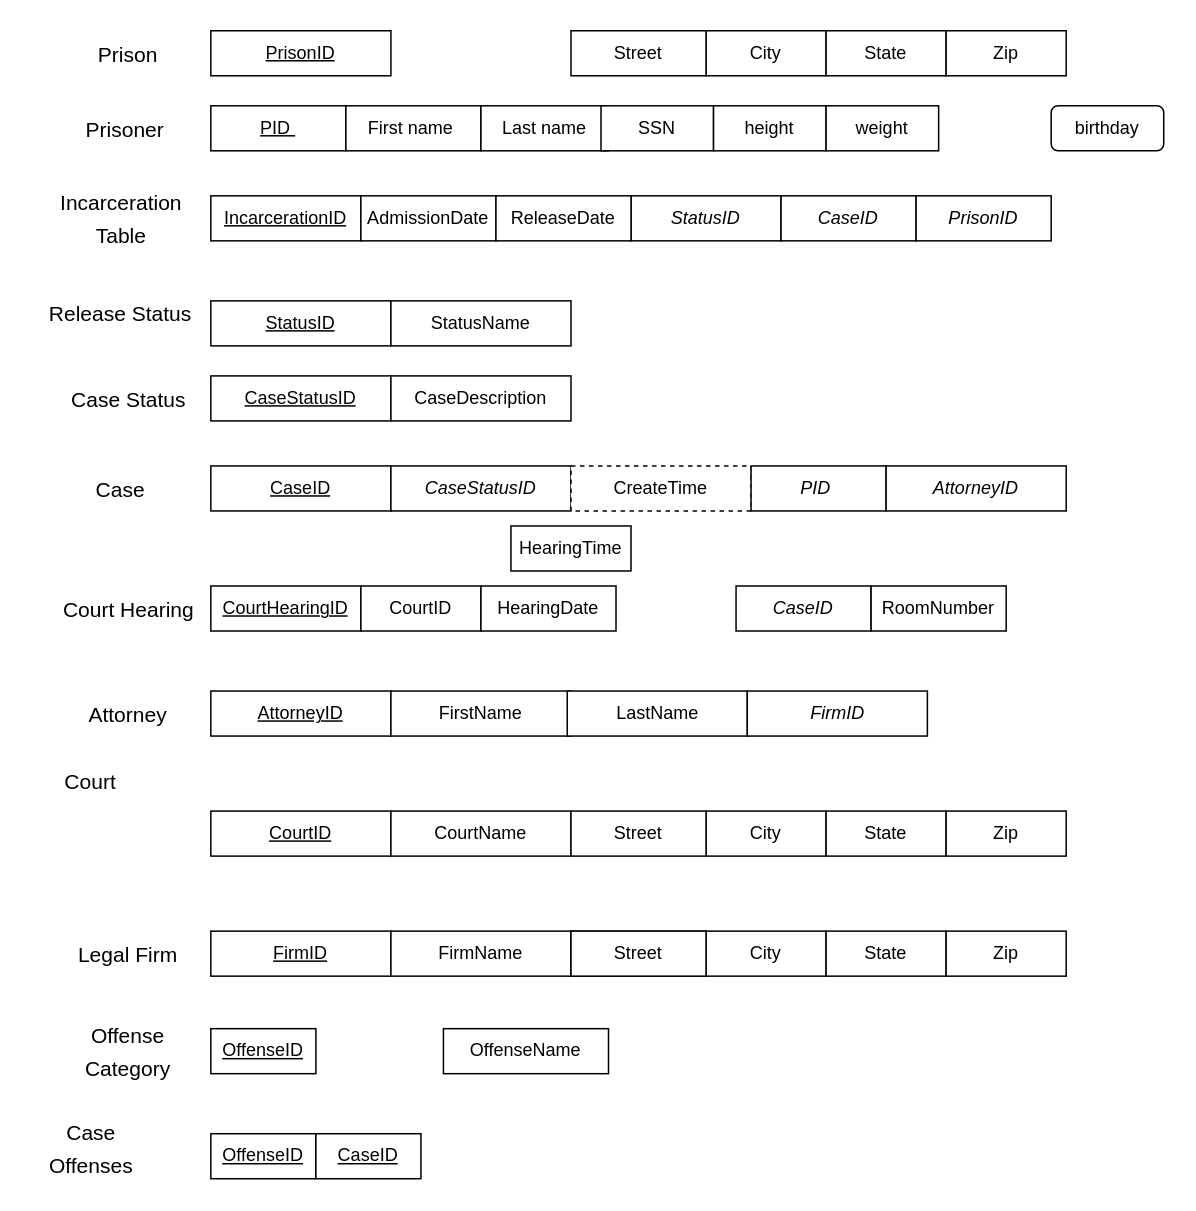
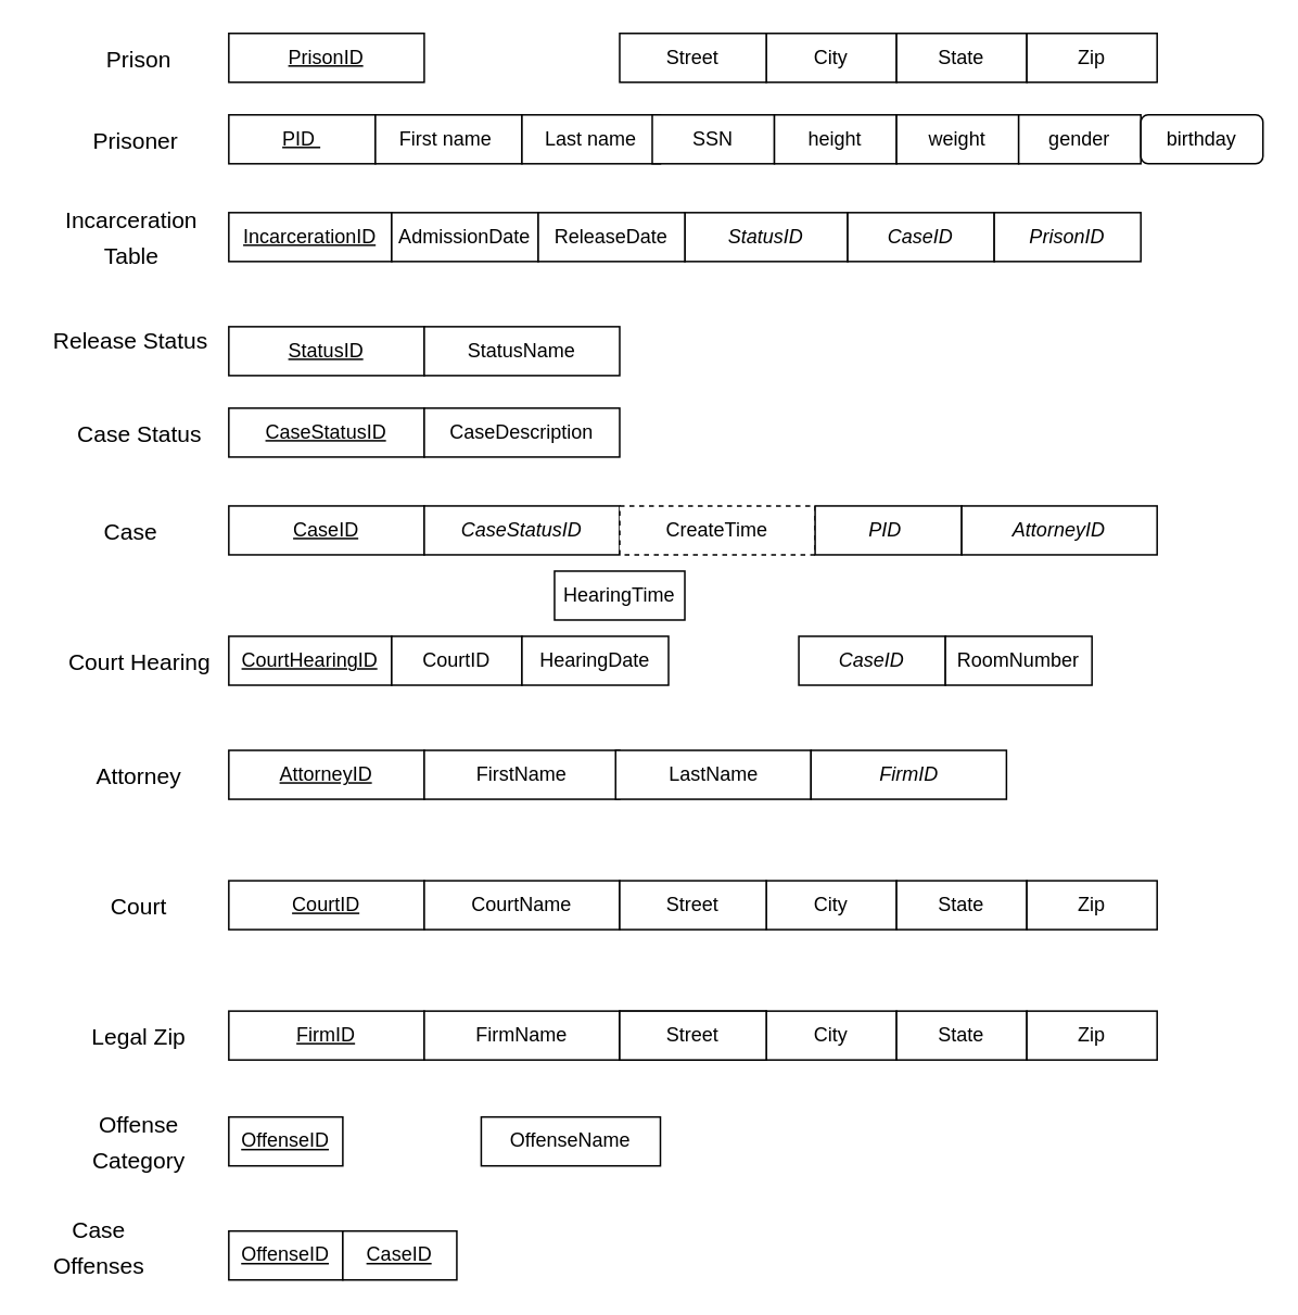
  <mxCell id="0" />
  <mxCell id="1" parent="0" />
  <mxCell id="2" value="&lt;p class=&quot;MsoNoSpacing&quot;&gt;&lt;u&gt;PID&amp;nbsp;&lt;/u&gt;&lt;/p&gt;" style="rounded=0;whiteSpace=wrap;html=1;" parent="1" vertex="1"><mxGeometry x="140" y="70" width="90" height="30" as="geometry" /></mxCell>
  <mxCell id="3" value="&lt;p class=&quot;MsoNoSpacing&quot;&gt;First name&amp;nbsp;&lt;/p&gt;" style="rounded=0;whiteSpace=wrap;html=1;" parent="1" vertex="1"><mxGeometry x="230" y="70" width="90" height="30" as="geometry" /></mxCell>
  <mxCell id="4" value="&lt;p class=&quot;MsoNoSpacing&quot;&gt;Last name&lt;/p&gt;" style="rounded=0;whiteSpace=wrap;html=1;" parent="1" vertex="1"><mxGeometry x="320" y="70" width="85" height="30" as="geometry" /></mxCell>
  <mxCell id="5" value="&lt;p class=&quot;MsoNoSpacing&quot;&gt;SSN&lt;/p&gt;" style="rounded=0;whiteSpace=wrap;html=1;" parent="1" vertex="1"><mxGeometry x="400" y="70" width="75" height="30" as="geometry" /></mxCell>
  <mxCell id="6" value="&lt;p class=&quot;MsoNoSpacing&quot;&gt;&lt;u&gt;IncarcerationID&lt;/u&gt;&lt;/p&gt;" style="rounded=0;whiteSpace=wrap;html=1;" parent="1" vertex="1"><mxGeometry x="140" y="130" width="100" height="30" as="geometry" /></mxCell>
  <mxCell id="7" value="&lt;p class=&quot;MsoNoSpacing&quot;&gt;AdmissionDate&lt;/p&gt;" style="rounded=0;whiteSpace=wrap;html=1;" parent="1" vertex="1"><mxGeometry x="240" y="130" width="90" height="30" as="geometry" /></mxCell>
  <mxCell id="8" value="&lt;p class=&quot;MsoNoSpacing&quot;&gt;&lt;i&gt;StatusID&lt;/i&gt;&lt;/p&gt;" style="rounded=0;whiteSpace=wrap;html=1;" parent="1" vertex="1"><mxGeometry x="420" y="130" width="100" height="30" as="geometry" /></mxCell>
  <mxCell id="9" value="&lt;p class=&quot;MsoNoSpacing&quot;&gt;&lt;u&gt;CaseID&lt;/u&gt;&lt;/p&gt;" style="rounded=0;whiteSpace=wrap;html=1;" parent="1" vertex="1"><mxGeometry x="140" y="310" width="120" height="30" as="geometry" /></mxCell>
  <mxCell id="10" value="&lt;p class=&quot;MsoNoSpacing&quot;&gt;&lt;i&gt;CaseStatusID&lt;/i&gt;&lt;/p&gt;" style="rounded=0;whiteSpace=wrap;html=1;" parent="1" vertex="1"><mxGeometry x="260" y="310" width="120" height="30" as="geometry" /></mxCell>
  <mxCell id="11" value="&lt;p class=&quot;MsoNoSpacing&quot;&gt;&lt;u&gt;CourtHearingID&lt;/u&gt;&lt;/p&gt;" style="rounded=0;whiteSpace=wrap;html=1;" parent="1" vertex="1"><mxGeometry x="140" y="390" width="100" height="30" as="geometry" /></mxCell>
  <mxCell id="12" value="&lt;p class=&quot;MsoNoSpacing&quot;&gt;&lt;u&gt;AttorneyID&lt;/u&gt;&lt;br&gt;&lt;/p&gt;" style="rounded=0;whiteSpace=wrap;html=1;" parent="1" vertex="1"><mxGeometry x="140" y="460" width="120" height="30" as="geometry" /></mxCell>
  <mxCell id="13" value="&lt;p class=&quot;MsoNoSpacing&quot;&gt;FirstName&lt;/p&gt;" style="rounded=0;whiteSpace=wrap;html=1;" parent="1" vertex="1"><mxGeometry x="260" y="460" width="120" height="30" as="geometry" /></mxCell>
  <mxCell id="14" value="&lt;p class=&quot;MsoNoSpacing&quot;&gt;&lt;u&gt;FirmID&lt;/u&gt;&lt;/p&gt;" style="rounded=0;whiteSpace=wrap;html=1;" parent="1" vertex="1"><mxGeometry x="140" y="620" width="120" height="30" as="geometry" /></mxCell>
  <mxCell id="15" value="&lt;p class=&quot;MsoNoSpacing&quot;&gt;FirmName&lt;/p&gt;" style="rounded=0;whiteSpace=wrap;html=1;" parent="1" vertex="1"><mxGeometry x="260" y="620" width="120" height="30" as="geometry" /></mxCell>
  <mxCell id="16" value="&lt;p class=&quot;MsoNoSpacing&quot;&gt;&lt;u&gt;OffenseID&lt;/u&gt;&lt;br&gt;&lt;/p&gt;" style="rounded=0;whiteSpace=wrap;html=1;" parent="1" vertex="1"><mxGeometry x="140" y="685" width="70" height="30" as="geometry" /></mxCell>
  <mxCell id="17" value="&lt;p class=&quot;MsoNoSpacing&quot;&gt;OffenseName&lt;/p&gt;" style="rounded=0;whiteSpace=wrap;html=1;" parent="1" vertex="1"><mxGeometry x="295" y="685" width="110" height="30" as="geometry" /></mxCell>
  <mxCell id="18" value="&lt;p class=&quot;MsoNoSpacing&quot;&gt;&lt;u&gt;CourtID&lt;/u&gt;&lt;/p&gt;" style="rounded=0;whiteSpace=wrap;html=1;" parent="1" vertex="1"><mxGeometry x="140" y="540" width="120" height="30" as="geometry" /></mxCell>
  <mxCell id="19" value="&lt;h2&gt;&lt;span style=&quot;font-weight: normal&quot;&gt;&lt;font style=&quot;font-size: 14px&quot;&gt;Offense Category&lt;/font&gt;&lt;/span&gt;&lt;/h2&gt;" style="text;html=1;strokeColor=none;fillColor=none;align=center;verticalAlign=middle;whiteSpace=wrap;rounded=0;" parent="1" vertex="1"><mxGeometry x="50" y="680" width="70" height="40" as="geometry" /></mxCell>
- <mxCell id="20" value="&lt;h2 style=&quot;text-align: left&quot;&gt;&lt;font style=&quot;font-size: 14px ; font-weight: normal&quot;&gt;Legal Firm&lt;/font&gt;&lt;/h2&gt;" style="text;html=1;strokeColor=none;fillColor=none;align=center;verticalAlign=middle;whiteSpace=wrap;rounded=0;" parent="1" vertex="1"><mxGeometry x="50" y="625" width="70" height="20" as="geometry" /></mxCell>
- <mxCell id="21" value="&lt;h2 style=&quot;text-align: left&quot;&gt;&lt;span style=&quot;font-weight: normal&quot;&gt;&lt;font style=&quot;font-size: 14px&quot;&gt;Court&lt;/font&gt;&lt;/span&gt;&lt;/h2&gt;" style="text;html=1;strokeColor=none;fillColor=none;align=center;verticalAlign=middle;whiteSpace=wrap;rounded=0;" parent="1" vertex="1"><mxGeometry x="20" y="510" width="80" height="20" as="geometry" /></mxCell>
+ <mxCell id="20" value="&lt;h2 style=&quot;text-align: left&quot;&gt;&lt;font style=&quot;font-size: 14px ; font-weight: normal&quot;&gt;Legal Zip&lt;/font&gt;&lt;/h2&gt;" style="text;html=1;strokeColor=none;fillColor=none;align=center;verticalAlign=middle;whiteSpace=wrap;rounded=0;" parent="1" vertex="1"><mxGeometry x="50" y="625" width="70" height="20" as="geometry" /></mxCell>
+ <mxCell id="21" value="&lt;h2 style=&quot;text-align: left&quot;&gt;&lt;span style=&quot;font-weight: normal&quot;&gt;&lt;font style=&quot;font-size: 14px&quot;&gt;Court&lt;/font&gt;&lt;/span&gt;&lt;/h2&gt;" style="text;html=1;strokeColor=none;fillColor=none;align=center;verticalAlign=middle;whiteSpace=wrap;rounded=0;" parent="1" vertex="1"><mxGeometry x="45" y="545" width="80" height="20" as="geometry" /></mxCell>
  <mxCell id="22" value="&lt;h2 style=&quot;text-align: left&quot;&gt;&lt;span style=&quot;font-weight: normal&quot;&gt;&lt;font style=&quot;font-size: 14px&quot;&gt;Attorney&lt;/font&gt;&lt;/span&gt;&lt;/h2&gt;" style="text;html=1;strokeColor=none;fillColor=none;align=center;verticalAlign=middle;whiteSpace=wrap;rounded=0;" parent="1" vertex="1"><mxGeometry x="45" y="465" width="80" height="20" as="geometry" /></mxCell>
  <mxCell id="23" value="&lt;h2 style=&quot;text-align: left&quot;&gt;&lt;span style=&quot;font-weight: normal&quot;&gt;&lt;font style=&quot;font-size: 14px&quot;&gt;Court Hearing&lt;/font&gt;&lt;/span&gt;&lt;/h2&gt;" style="text;html=1;strokeColor=none;fillColor=none;align=center;verticalAlign=middle;whiteSpace=wrap;rounded=0;" parent="1" vertex="1"><mxGeometry x="37.5" y="395" width="95" height="20" as="geometry" /></mxCell>
  <mxCell id="24" value="&lt;h2&gt;&lt;span style=&quot;font-size: 14px ; font-weight: 400&quot;&gt;Incarceration Table&lt;/span&gt;&lt;br&gt;&lt;/h2&gt;" style="text;html=1;strokeColor=none;fillColor=none;align=center;verticalAlign=middle;whiteSpace=wrap;rounded=0;" parent="1" vertex="1"><mxGeometry x="37.5" y="125" width="85" height="40" as="geometry" /></mxCell>
  <mxCell id="25" value="&lt;h2 style=&quot;text-align: left&quot;&gt;&lt;span style=&quot;font-size: 14px ; font-weight: 400&quot;&gt;Prisoner&amp;nbsp;&lt;/span&gt;&lt;br&gt;&lt;/h2&gt;" style="text;html=1;strokeColor=none;fillColor=none;align=center;verticalAlign=middle;whiteSpace=wrap;rounded=0;" parent="1" vertex="1"><mxGeometry x="45" y="75" width="80" height="20" as="geometry" /></mxCell>
  <mxCell id="26" value="&lt;h2 style=&quot;text-align: left&quot;&gt;&lt;font style=&quot;font-size: 14px ; font-weight: normal&quot;&gt;Case&lt;/font&gt;&lt;/h2&gt;" style="text;html=1;strokeColor=none;fillColor=none;align=center;verticalAlign=middle;whiteSpace=wrap;rounded=0;" parent="1" vertex="1"><mxGeometry x="50" y="315" width="60" height="20" as="geometry" /></mxCell>
  <mxCell id="27" value="&lt;p class=&quot;MsoNoSpacing&quot;&gt;height&lt;/p&gt;" style="rounded=0;whiteSpace=wrap;html=1;" parent="1" vertex="1"><mxGeometry x="475" y="70" width="75" height="30" as="geometry" /></mxCell>
  <mxCell id="28" value="&lt;p class=&quot;MsoNoSpacing&quot;&gt;weight&lt;/p&gt;" style="rounded=0;whiteSpace=wrap;html=1;" parent="1" vertex="1"><mxGeometry x="550" y="70" width="75" height="30" as="geometry" /></mxCell>
+ <mxCell id="29" value="&lt;p class=&quot;MsoNoSpacing&quot;&gt;gender&lt;/p&gt;" style="rounded=0;whiteSpace=wrap;html=1;" parent="1" vertex="1"><mxGeometry x="625" y="70" width="75" height="30" as="geometry" /></mxCell>
  <mxCell id="30" value="&lt;p class=&quot;MsoNoSpacing&quot;&gt;birthday&lt;/p&gt;" style="whiteSpace=wrap;html=1;rounded=1;" parent="1" vertex="1"><mxGeometry x="700" y="70" width="75" height="30" as="geometry" /></mxCell>
  <mxCell id="31" value="&lt;p class=&quot;MsoNoSpacing&quot;&gt;CreateTime&lt;/p&gt;" style="rounded=0;whiteSpace=wrap;html=1;dashed=1;" parent="1" vertex="1"><mxGeometry x="380" y="310" width="120" height="30" as="geometry" /></mxCell>
  <mxCell id="32" value="&lt;p class=&quot;MsoNoSpacing&quot;&gt;&lt;i&gt;CaseID&lt;/i&gt;&lt;/p&gt;" style="rounded=0;whiteSpace=wrap;html=1;" parent="1" vertex="1"><mxGeometry x="520" y="130" width="90" height="30" as="geometry" /></mxCell>
  <mxCell id="33" value="&lt;p class=&quot;MsoNoSpacing&quot;&gt;&lt;u&gt;CaseStatusID&lt;/u&gt;&lt;/p&gt;" style="rounded=0;whiteSpace=wrap;html=1;" parent="1" vertex="1"><mxGeometry x="140" y="250" width="120" height="30" as="geometry" /></mxCell>
  <mxCell id="34" value="&lt;p class=&quot;MsoNoSpacing&quot;&gt;CaseDescription&lt;/p&gt;" style="rounded=0;whiteSpace=wrap;html=1;" parent="1" vertex="1"><mxGeometry x="260" y="250" width="120" height="30" as="geometry" /></mxCell>
  <mxCell id="35" value="&lt;h2&gt;&lt;font style=&quot;font-size: 14px ; font-weight: normal&quot;&gt;Case Status&lt;/font&gt;&lt;/h2&gt;" style="text;html=1;strokeColor=none;fillColor=none;align=center;verticalAlign=middle;whiteSpace=wrap;rounded=0;" parent="1" vertex="1"><mxGeometry x="42.5" y="242.5" width="85" height="45" as="geometry" /></mxCell>
  <mxCell id="36" value="&lt;p class=&quot;MsoNoSpacing&quot;&gt;CourtID&lt;/p&gt;" style="rounded=0;whiteSpace=wrap;html=1;" parent="1" vertex="1"><mxGeometry x="240" y="390" width="80" height="30" as="geometry" /></mxCell>
  <mxCell id="37" value="&lt;p class=&quot;MsoNoSpacing&quot;&gt;HearingDate&lt;/p&gt;" style="rounded=0;whiteSpace=wrap;html=1;" parent="1" vertex="1"><mxGeometry x="320" y="390" width="90" height="30" as="geometry" /></mxCell>
  <mxCell id="38" value="&lt;p class=&quot;MsoNoSpacing&quot;&gt;LastName&lt;/p&gt;" style="rounded=0;whiteSpace=wrap;html=1;" parent="1" vertex="1"><mxGeometry x="377.5" y="460" width="120" height="30" as="geometry" /></mxCell>
  <mxCell id="39" value="&lt;p class=&quot;MsoNoSpacing&quot;&gt;&lt;i&gt;FirmID&lt;/i&gt;&lt;/p&gt;" style="rounded=0;whiteSpace=wrap;html=1;" parent="1" vertex="1"><mxGeometry x="497.5" y="460" width="120" height="30" as="geometry" /></mxCell>
  <mxCell id="40" value="&lt;p class=&quot;MsoNoSpacing&quot;&gt;&lt;i&gt;CaseID&lt;/i&gt;&lt;/p&gt;" style="rounded=0;whiteSpace=wrap;html=1;" parent="1" vertex="1"><mxGeometry x="490" y="390" width="90" height="30" as="geometry" /></mxCell>
  <mxCell id="41" value="&lt;p class=&quot;MsoNoSpacing&quot;&gt;&lt;i&gt;PID&amp;nbsp;&lt;/i&gt;&lt;/p&gt;" style="rounded=0;whiteSpace=wrap;html=1;" parent="1" vertex="1"><mxGeometry x="500" y="310" width="90" height="30" as="geometry" /></mxCell>
  <mxCell id="42" value="&lt;p class=&quot;MsoNoSpacing&quot;&gt;&lt;i&gt;AttorneyID&lt;/i&gt;&lt;br&gt;&lt;/p&gt;" style="rounded=0;whiteSpace=wrap;html=1;" parent="1" vertex="1"><mxGeometry x="590" y="310" width="120" height="30" as="geometry" /></mxCell>
  <mxCell id="43" value="&lt;p class=&quot;MsoNoSpacing&quot;&gt;&lt;u&gt;OffenseID&lt;/u&gt;&lt;/p&gt;" style="rounded=0;whiteSpace=wrap;html=1;" parent="1" vertex="1"><mxGeometry x="140" y="755" width="70" height="30" as="geometry" /></mxCell>
  <mxCell id="44" value="&lt;h2&gt;&lt;font style=&quot;font-size: 14px ; font-weight: normal&quot;&gt;Case Offenses&lt;/font&gt;&lt;/h2&gt;" style="text;html=1;strokeColor=none;fillColor=none;align=center;verticalAlign=middle;whiteSpace=wrap;rounded=0;" parent="1" vertex="1"><mxGeometry x="27.5" y="745" width="65" height="40" as="geometry" /></mxCell>
  <mxCell id="45" value="&lt;p class=&quot;MsoNoSpacing&quot;&gt;&lt;u&gt;CaseID&lt;/u&gt;&lt;/p&gt;" style="rounded=0;whiteSpace=wrap;html=1;" parent="1" vertex="1"><mxGeometry x="210" y="755" width="70" height="30" as="geometry" /></mxCell>
  <mxCell id="46" value="&lt;p class=&quot;MsoNoSpacing&quot;&gt;&lt;u&gt;StatusID&lt;/u&gt;&lt;/p&gt;" style="rounded=0;whiteSpace=wrap;html=1;" parent="1" vertex="1"><mxGeometry x="140" y="200" width="120" height="30" as="geometry" /></mxCell>
  <mxCell id="47" value="&lt;p class=&quot;MsoNoSpacing&quot;&gt;StatusName&lt;/p&gt;" style="rounded=0;whiteSpace=wrap;html=1;" parent="1" vertex="1"><mxGeometry x="260" y="200" width="120" height="30" as="geometry" /></mxCell>
  <mxCell id="48" value="&lt;h2 style=&quot;text-align: left&quot;&gt;&lt;span style=&quot;font-size: 14px ; font-weight: 400&quot;&gt;Release Status&lt;/span&gt;&lt;/h2&gt;" style="text;html=1;strokeColor=none;fillColor=none;align=center;verticalAlign=middle;whiteSpace=wrap;rounded=0;" parent="1" vertex="1"><mxGeometry y="200" width="120" height="15" as="geometry" x="20" /></mxCell>
  <mxCell id="49" value="&lt;p class=&quot;MsoNoSpacing&quot;&gt;ReleaseDate&lt;/p&gt;" style="rounded=0;whiteSpace=wrap;html=1;" parent="1" vertex="1"><mxGeometry x="330" y="130" width="90" height="30" as="geometry" /></mxCell>
  <mxCell id="50" value="&lt;p class=&quot;MsoNoSpacing&quot;&gt;HearingTime&lt;/p&gt;" style="rounded=0;whiteSpace=wrap;html=1;" parent="1" vertex="1"><mxGeometry x="340" y="350" width="80" height="30" as="geometry" /></mxCell>
  <mxCell id="51" value="&lt;p class=&quot;MsoNoSpacing&quot;&gt;&lt;u&gt;PrisonID&lt;/u&gt;&lt;/p&gt;" style="rounded=0;whiteSpace=wrap;html=1;" parent="1" vertex="1"><mxGeometry x="140" y="20" width="120" height="30" as="geometry" /></mxCell>
  <mxCell id="52" value="&lt;h2 style=&quot;text-align: left&quot;&gt;&lt;span style=&quot;font-weight: normal&quot;&gt;&lt;font style=&quot;font-size: 14px&quot;&gt;Prison&lt;/font&gt;&lt;/span&gt;&lt;/h2&gt;" style="text;html=1;strokeColor=none;fillColor=none;align=center;verticalAlign=middle;whiteSpace=wrap;rounded=0;" parent="1" vertex="1"><mxGeometry x="45" y="25" width="80" height="20" as="geometry" /></mxCell>
  <mxCell id="53" value="&lt;p class=&quot;MsoNoSpacing&quot;&gt;&lt;i&gt;PrisonID&lt;/i&gt;&lt;/p&gt;" style="rounded=0;whiteSpace=wrap;html=1;" parent="1" vertex="1"><mxGeometry x="610" y="130" width="90" height="30" as="geometry" /></mxCell>
  <mxCell id="54" value="&lt;p class=&quot;MsoNoSpacing&quot;&gt;CourtName&lt;/p&gt;" style="rounded=0;whiteSpace=wrap;html=1;" parent="1" vertex="1"><mxGeometry x="260" y="540" width="120" height="30" as="geometry" /></mxCell>
  <mxCell id="55" value="&lt;p class=&quot;MsoNoSpacing&quot;&gt;Street&lt;/p&gt;" style="rounded=0;whiteSpace=wrap;html=1;" parent="1" vertex="1"><mxGeometry x="380" y="620" width="90" height="30" as="geometry" /></mxCell>
  <mxCell id="56" value="&lt;p class=&quot;MsoNoSpacing&quot;&gt;RoomNumber&lt;/p&gt;" style="rounded=0;whiteSpace=wrap;html=1;" vertex="1" parent="1"><mxGeometry x="580" y="390" width="90" height="30" as="geometry" /></mxCell>
  <mxCell id="57" value="&lt;p class=&quot;MsoNoSpacing&quot;&gt;City&lt;/p&gt;" style="rounded=0;whiteSpace=wrap;html=1;" vertex="1" parent="1"><mxGeometry x="470" y="620" width="80" height="30" as="geometry" /></mxCell>
  <mxCell id="58" value="&lt;p class=&quot;MsoNoSpacing&quot;&gt;State&lt;/p&gt;" style="rounded=0;whiteSpace=wrap;html=1;" vertex="1" parent="1"><mxGeometry x="550" y="620" width="80" height="30" as="geometry" /></mxCell>
  <mxCell id="59" value="&lt;p class=&quot;MsoNoSpacing&quot;&gt;Zip&lt;/p&gt;" style="rounded=0;whiteSpace=wrap;html=1;" vertex="1" parent="1"><mxGeometry x="630" y="620" width="80" height="30" as="geometry" /></mxCell>
  <mxCell id="60" value="&lt;p class=&quot;MsoNoSpacing&quot;&gt;Street&lt;/p&gt;" style="rounded=0;whiteSpace=wrap;html=1;" vertex="1" parent="1"><mxGeometry x="380" y="620" width="90" height="30" as="geometry" /></mxCell>
  <mxCell id="61" value="&lt;p class=&quot;MsoNoSpacing&quot;&gt;City&lt;/p&gt;" style="rounded=0;whiteSpace=wrap;html=1;" vertex="1" parent="1"><mxGeometry x="470" y="20" width="80" height="30" as="geometry" /></mxCell>
  <mxCell id="62" value="&lt;p class=&quot;MsoNoSpacing&quot;&gt;State&lt;/p&gt;" style="rounded=0;whiteSpace=wrap;html=1;" vertex="1" parent="1"><mxGeometry x="550" y="20" width="80" height="30" as="geometry" /></mxCell>
  <mxCell id="63" value="&lt;p class=&quot;MsoNoSpacing&quot;&gt;Zip&lt;/p&gt;" style="rounded=0;whiteSpace=wrap;html=1;" vertex="1" parent="1"><mxGeometry x="630" y="20" width="80" height="30" as="geometry" /></mxCell>
  <mxCell id="64" value="&lt;p class=&quot;MsoNoSpacing&quot;&gt;Street&lt;/p&gt;" style="rounded=0;whiteSpace=wrap;html=1;" vertex="1" parent="1"><mxGeometry x="380" y="20" width="90" height="30" as="geometry" /></mxCell>
  <mxCell id="65" value="&lt;p class=&quot;MsoNoSpacing&quot;&gt;City&lt;/p&gt;" style="rounded=0;whiteSpace=wrap;html=1;" vertex="1" parent="1"><mxGeometry x="470" y="540" width="80" height="30" as="geometry" /></mxCell>
  <mxCell id="66" value="&lt;p class=&quot;MsoNoSpacing&quot;&gt;State&lt;/p&gt;" style="rounded=0;whiteSpace=wrap;html=1;" vertex="1" parent="1"><mxGeometry x="550" y="540" width="80" height="30" as="geometry" /></mxCell>
  <mxCell id="67" value="&lt;p class=&quot;MsoNoSpacing&quot;&gt;Zip&lt;/p&gt;" style="rounded=0;whiteSpace=wrap;html=1;" vertex="1" parent="1"><mxGeometry x="630" y="540" width="80" height="30" as="geometry" /></mxCell>
  <mxCell id="68" value="&lt;p class=&quot;MsoNoSpacing&quot;&gt;Street&lt;/p&gt;" style="rounded=0;whiteSpace=wrap;html=1;" vertex="1" parent="1"><mxGeometry x="380" y="540" width="90" height="30" as="geometry" /></mxCell>
